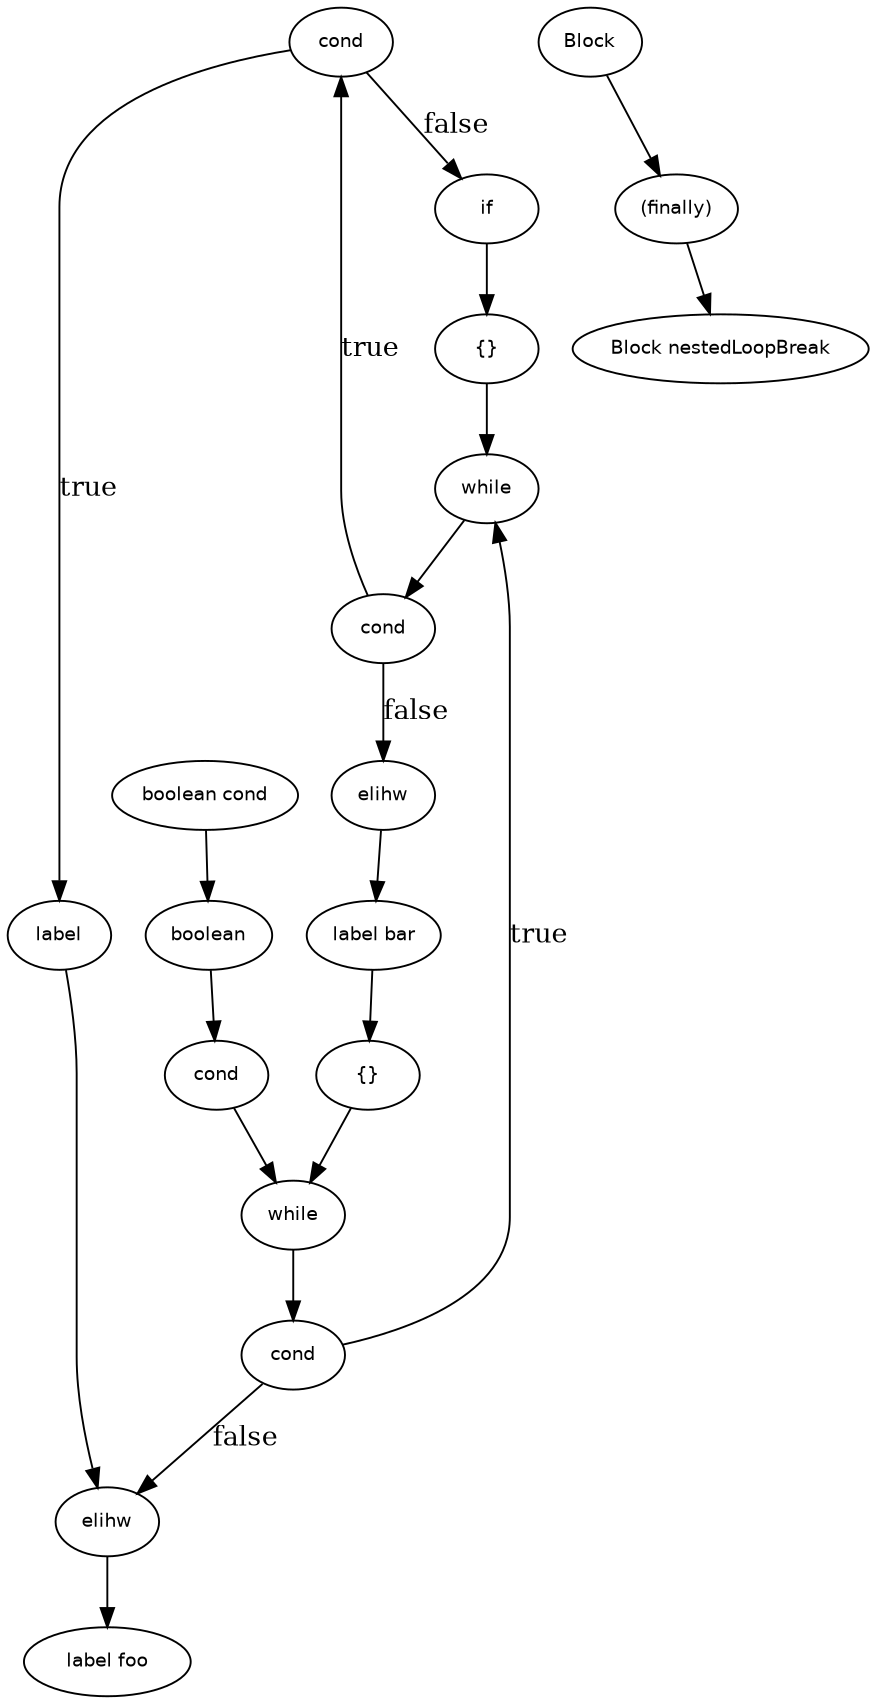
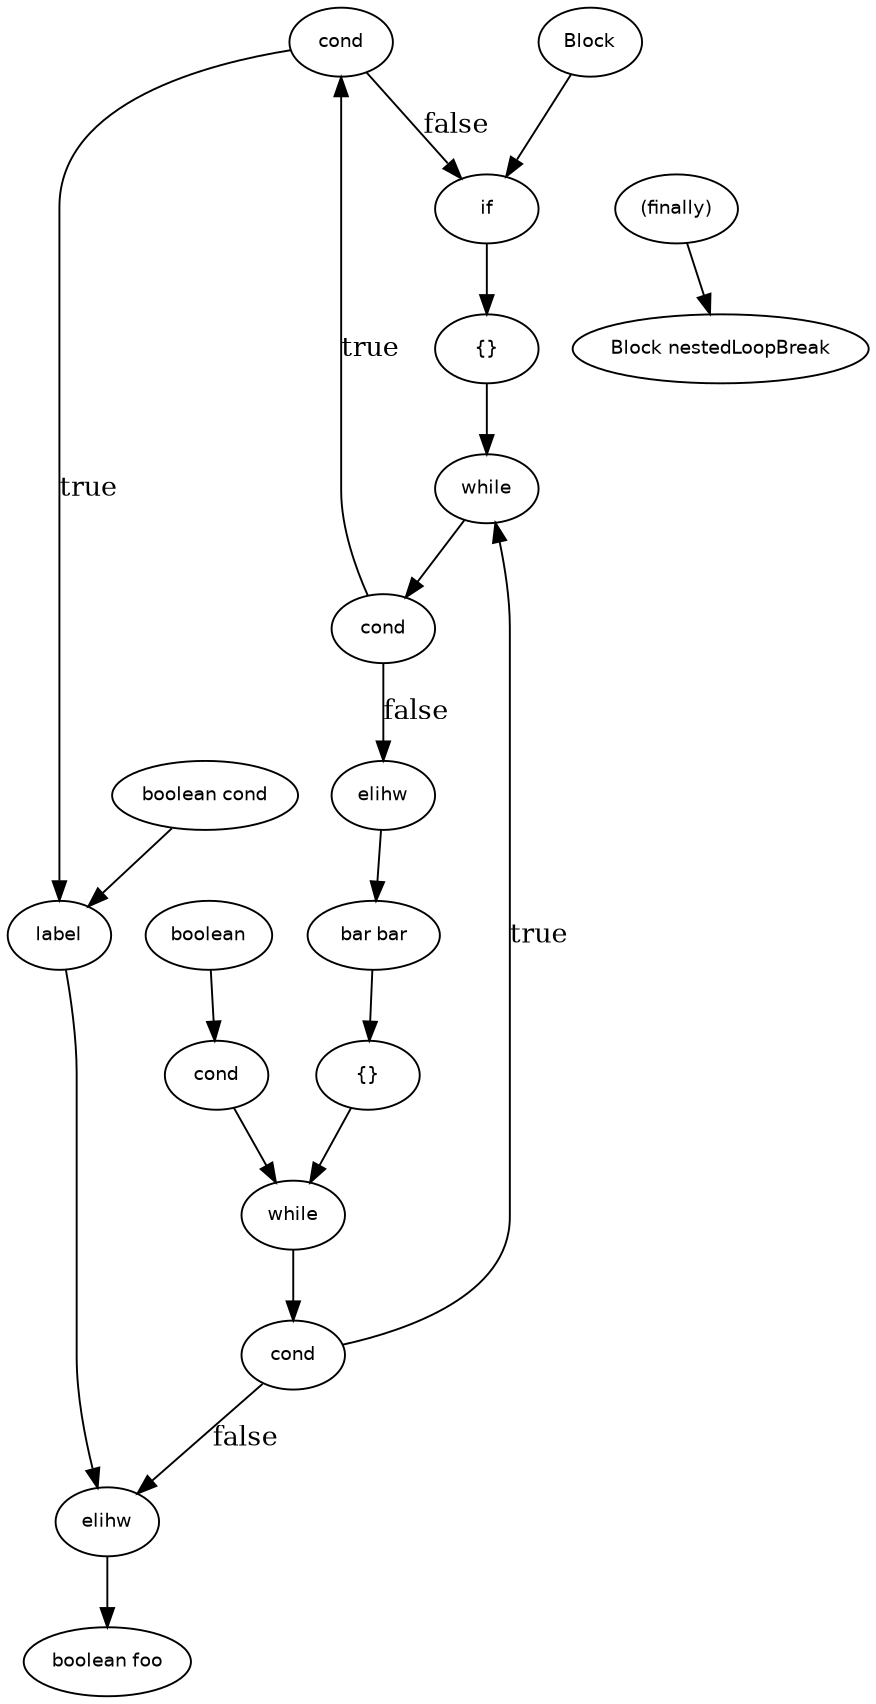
  digraph {
    node [fontname=Helvetica fontsize=10]
    n1 [label=cond]
    n2 [label=if]
    n3 [label=label]
    n4 [label="{}"]
    n5 [label=elihw]
    n6 [label=while]
    n7 [label=cond]
    n8 [label=elihw]
-   n9 [label="label bar"]
+   n9 [label="bar bar"]
    n10 [label="{}"]
    n11 [label=while]
    n12 [label=cond]
-   n13 [label="label foo"]
+   n13 [label="boolean foo"]
    n14 [label=Block]
    n15 [label="(finally)"]
    n16 [label=cond]
    n17 [label=boolean]
    n18 [label="boolean cond"]
    n19 [label="Block nestedLoopBreak"]
    n1 -> n2 [label=false]
    n1 -> n3 [label=true]
    n2 -> n4
    n3 -> n5
    n4 -> n6
    n5 -> n13
    n6 -> n7
    n7 -> n1 [label=true]
    n7 -> n8 [label=false]
    n8 -> n9
    n9 -> n10
    n10 -> n11
    n11 -> n12
    n12 -> n5 [label=false]
    n12 -> n6 [label=true]
-   n14 -> n15
+   n14 -> n2
    n15 -> n19
    n16 -> n11
    n17 -> n16
-   n18 -> n17
+   n18 -> n3
  }
